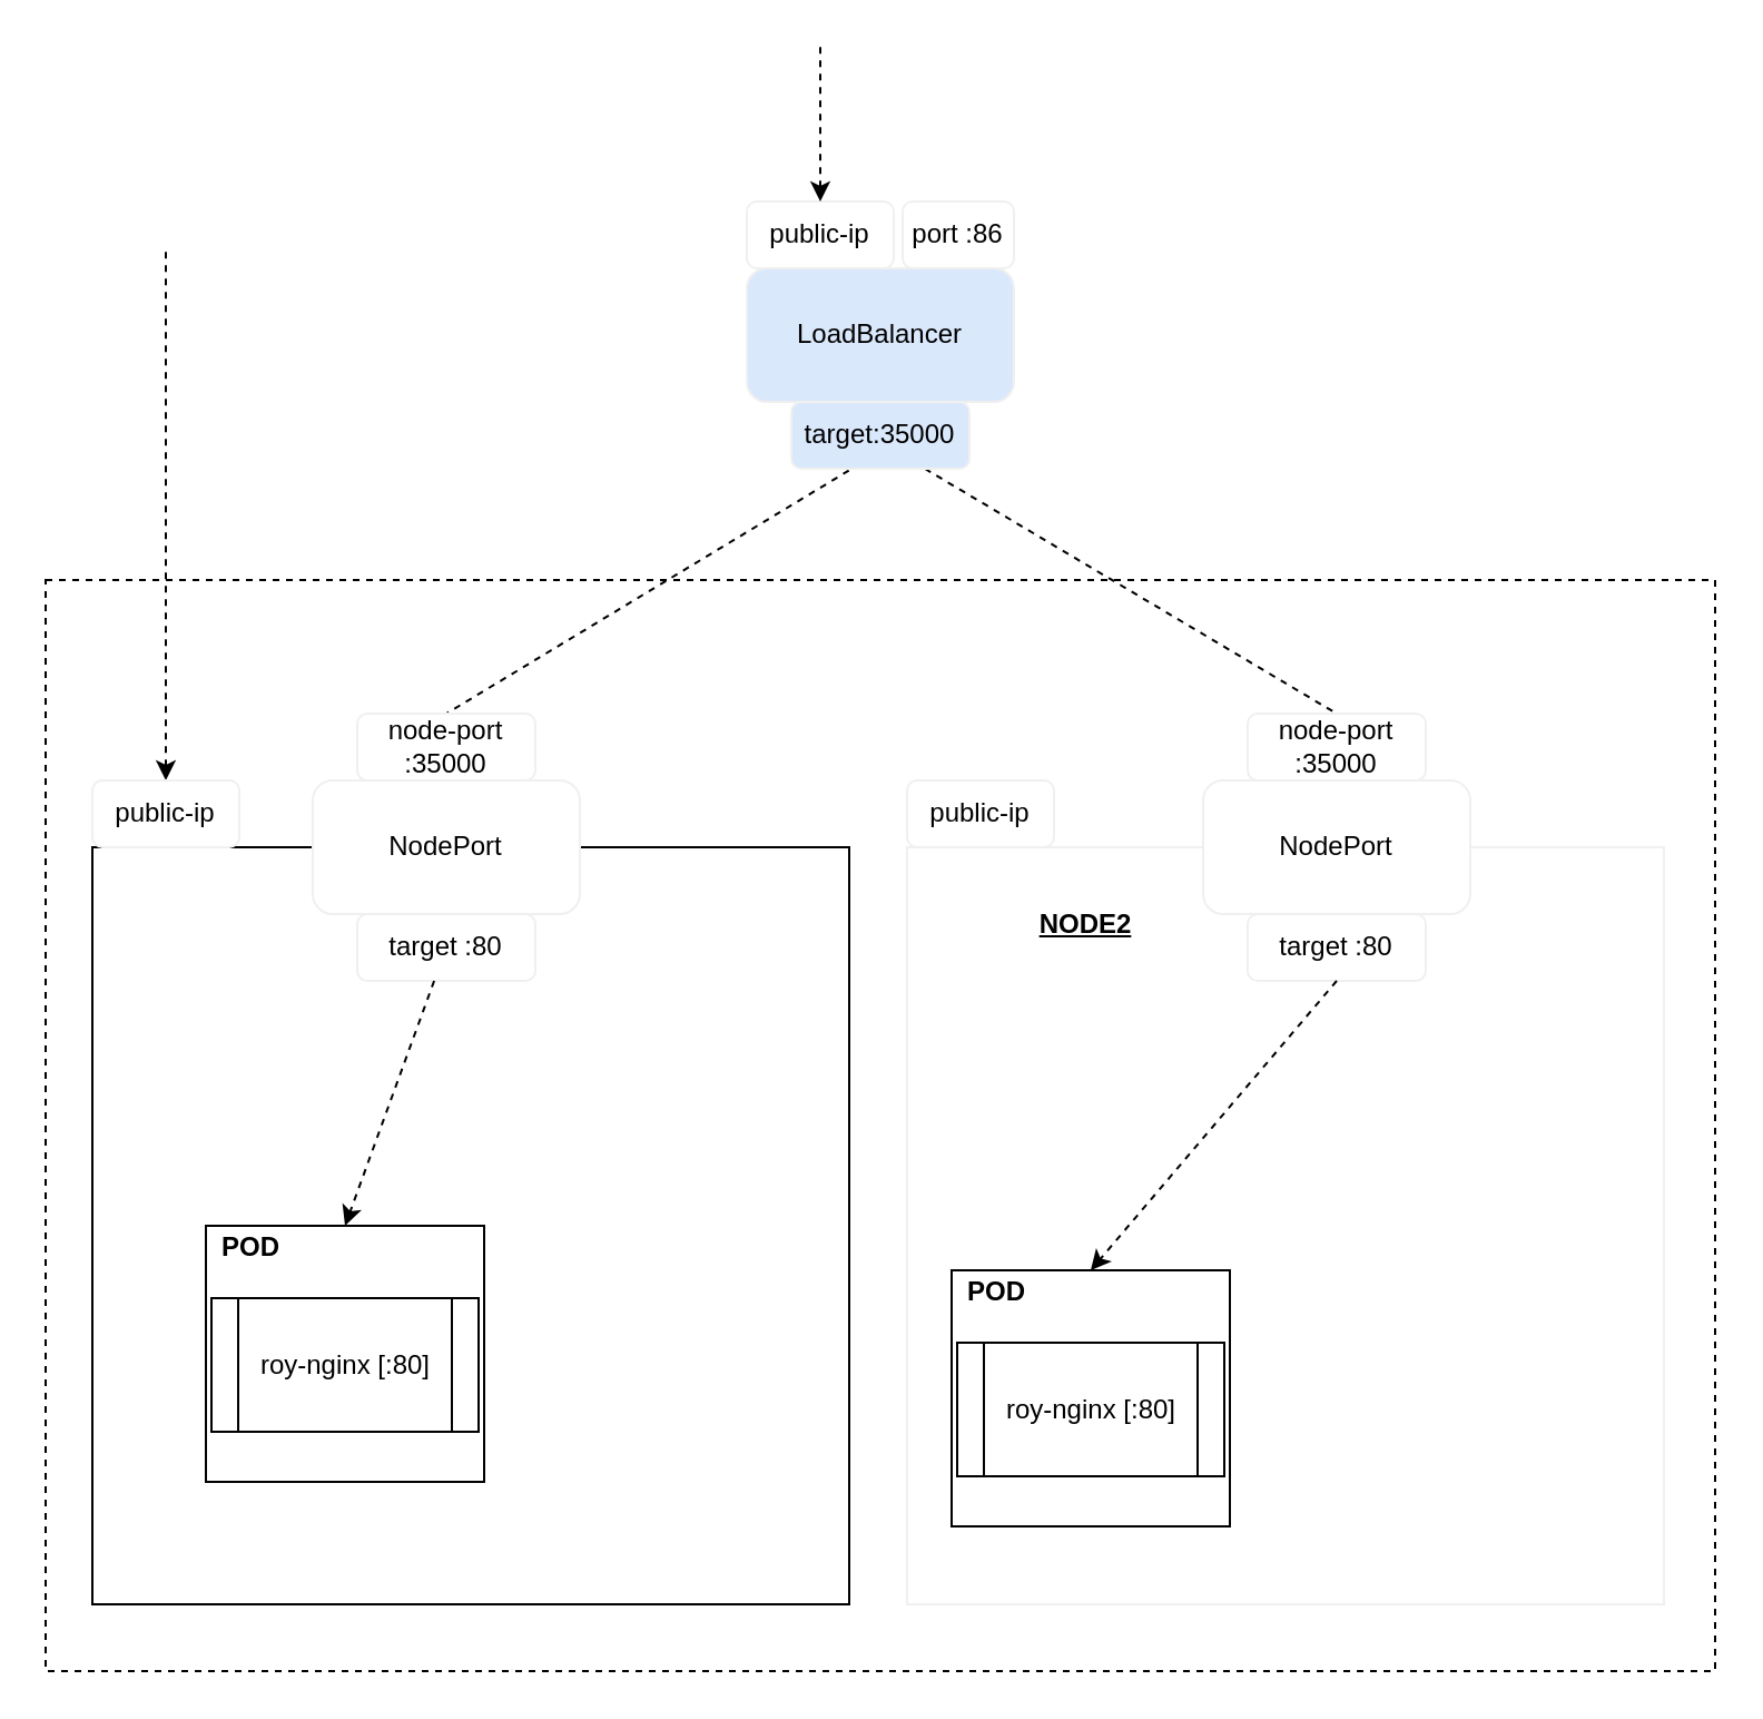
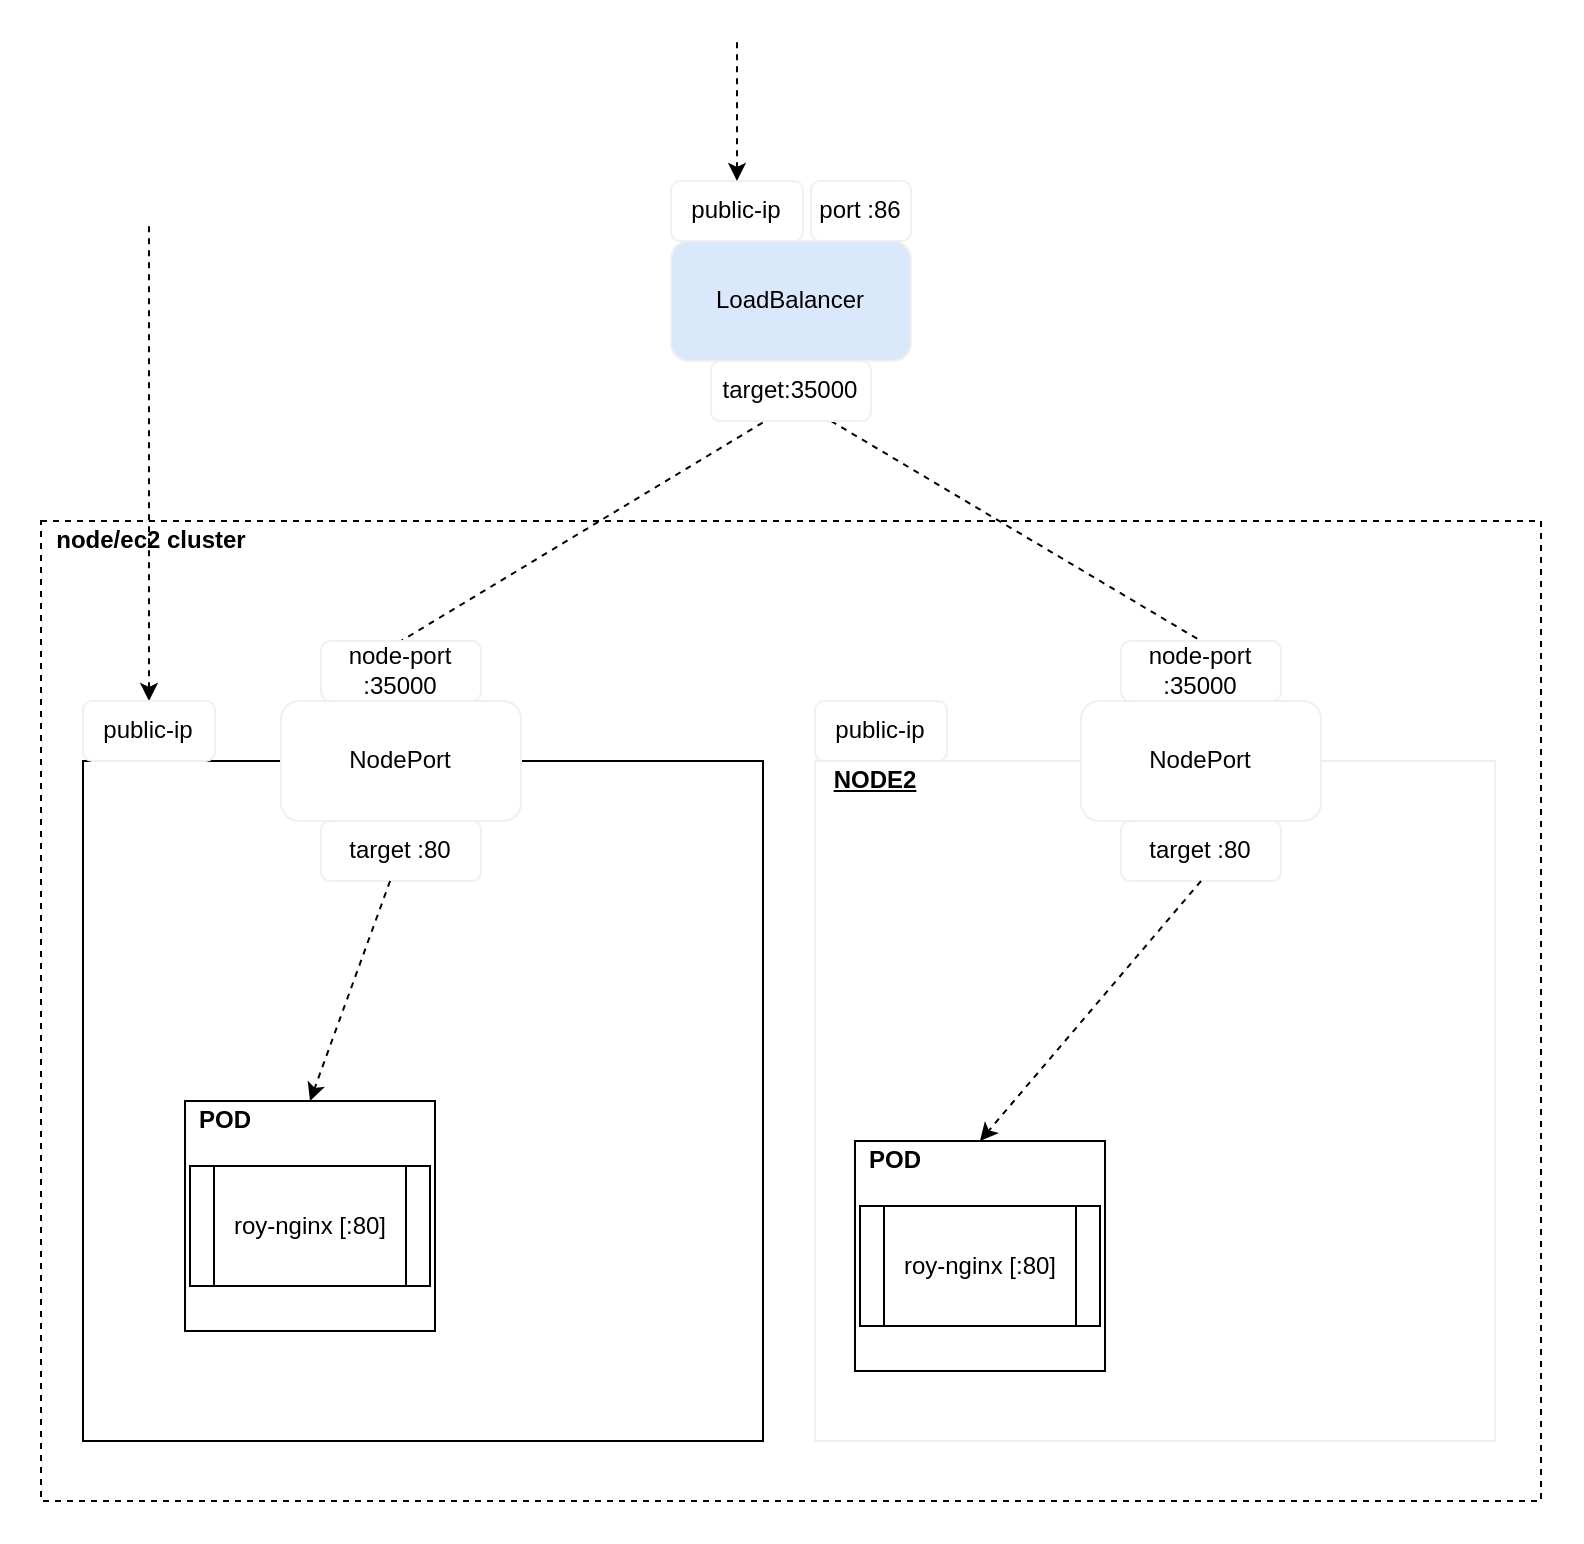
  <mxCell id="0" />
  <mxCell id="1" parent="0" />
  <mxCell id="2" value="" style="rounded=0;whiteSpace=wrap;html=1;dashed=1;" parent="1" vertex="1"><mxGeometry x="20" y="260" width="750" height="490" as="geometry" /></mxCell>
  <mxCell id="3" value="" style="whiteSpace=wrap;html=1;aspect=fixed;" parent="1" vertex="1"><mxGeometry x="41" y="380" width="340" height="340" as="geometry" /></mxCell>
  <mxCell id="4" value="" style="whiteSpace=wrap;html=1;aspect=fixed;strokeColor=#F0F0F0;" parent="1" vertex="1"><mxGeometry x="407" y="380" width="340" height="340" as="geometry" /></mxCell>
- <mxCell id="5" value="NODE2" style="text;html=1;align=center;verticalAlign=middle;resizable=0;points=[];autosize=1;fontStyle=5" parent="1" vertex="1"><mxGeometry x="457" y="405" width="60" height="20" as="geometry" /></mxCell>
+ <mxCell id="5" value="NODE2" style="text;html=1;align=center;verticalAlign=middle;resizable=0;points=[];autosize=1;fontStyle=5" parent="1" vertex="1"><mxGeometry x="407" y="380" width="60" height="20" as="geometry" /></mxCell>
  <mxCell id="6" value="" style="group;fillColor=#0050ef;strokeColor=#001DBC;fontColor=#ffffff;" parent="1" vertex="1" connectable="0"><mxGeometry x="92" y="550" width="125" height="115" as="geometry" /></mxCell>
  <mxCell id="7" value="" style="rounded=0;whiteSpace=wrap;html=1;" parent="6" vertex="1"><mxGeometry width="125" height="115" as="geometry" /></mxCell>
  <mxCell id="8" value="roy-nginx [:80]" style="shape=process;whiteSpace=wrap;html=1;backgroundOutline=1;" parent="6" vertex="1"><mxGeometry x="2.5" y="32.5" width="120" height="60" as="geometry" /></mxCell>
  <mxCell id="9" value="POD" style="text;html=1;align=center;verticalAlign=middle;resizable=0;points=[];autosize=1;fontStyle=1" parent="6" vertex="1"><mxGeometry width="40" height="20" as="geometry" /></mxCell>
  <mxCell id="10" value="" style="group" parent="1" vertex="1" connectable="0"><mxGeometry x="427" y="570" width="125" height="115" as="geometry" /></mxCell>
  <mxCell id="11" value="" style="rounded=0;whiteSpace=wrap;html=1;" parent="10" vertex="1"><mxGeometry width="125" height="115" as="geometry" /></mxCell>
  <mxCell id="12" value="roy-nginx [:80]" style="shape=process;whiteSpace=wrap;html=1;backgroundOutline=1;" parent="10" vertex="1"><mxGeometry x="2.5" y="32.5" width="120" height="60" as="geometry" /></mxCell>
  <mxCell id="13" value="POD" style="text;html=1;align=center;verticalAlign=middle;resizable=0;points=[];autosize=1;fontStyle=1" parent="10" vertex="1"><mxGeometry width="40" height="20" as="geometry" /></mxCell>
  <mxCell id="14" style="edgeStyle=none;rounded=0;orthogonalLoop=1;jettySize=auto;html=1;exitX=0.323;exitY=1.027;exitDx=0;exitDy=0;entryX=0.5;entryY=0;entryDx=0;entryDy=0;dashed=1;endArrow=none;endFill=0;exitPerimeter=0;" parent="1" source="31" target="23" edge="1"><mxGeometry relative="1" as="geometry"><mxPoint x="400" y="210" as="sourcePoint" /></mxGeometry></mxCell>
  <mxCell id="15" style="edgeStyle=none;rounded=0;orthogonalLoop=1;jettySize=auto;html=1;exitX=0.75;exitY=1;exitDx=0;exitDy=0;entryX=0.5;entryY=0;entryDx=0;entryDy=0;dashed=1;endArrow=none;endFill=0;" parent="1" source="31" target="19" edge="1"><mxGeometry relative="1" as="geometry"><mxPoint x="440" y="210" as="sourcePoint" /></mxGeometry></mxCell>
  <mxCell id="16" value="" style="group" parent="1" vertex="1" connectable="0"><mxGeometry x="540" y="320" width="120" height="120" as="geometry" /></mxCell>
  <mxCell id="17" value="NodePort" style="rounded=1;whiteSpace=wrap;html=1;strokeColor=#F0F0F0;" parent="16" vertex="1"><mxGeometry y="30" width="120" height="60" as="geometry" /></mxCell>
  <mxCell id="18" value="target :80" style="rounded=1;whiteSpace=wrap;html=1;strokeColor=#F0F0F0;" parent="16" vertex="1"><mxGeometry x="20" y="90" width="80" height="30" as="geometry" /></mxCell>
  <mxCell id="19" value="node-port :35000" style="rounded=1;whiteSpace=wrap;html=1;strokeColor=#F0F0F0;" parent="16" vertex="1"><mxGeometry x="20" width="80" height="30" as="geometry" /></mxCell>
  <mxCell id="20" value="" style="group" parent="1" vertex="1" connectable="0"><mxGeometry x="140" y="320" width="120" height="120" as="geometry" /></mxCell>
  <mxCell id="21" value="NodePort" style="rounded=1;whiteSpace=wrap;html=1;strokeColor=#F0F0F0;" parent="20" vertex="1"><mxGeometry y="30" width="120" height="60" as="geometry" /></mxCell>
  <mxCell id="22" value="target :80" style="rounded=1;whiteSpace=wrap;html=1;strokeColor=#F0F0F0;" parent="20" vertex="1"><mxGeometry x="20" y="90" width="80" height="30" as="geometry" /></mxCell>
  <mxCell id="23" value="node-port :35000" style="rounded=1;whiteSpace=wrap;html=1;strokeColor=#F0F0F0;" parent="20" vertex="1"><mxGeometry x="20" width="80" height="30" as="geometry" /></mxCell>
  <mxCell id="24" style="rounded=0;orthogonalLoop=1;jettySize=auto;html=1;exitX=0.5;exitY=1;exitDx=0;exitDy=0;entryX=0.5;entryY=0;entryDx=0;entryDy=0;dashed=1;" parent="1" source="18" target="11" edge="1"><mxGeometry relative="1" as="geometry" /></mxCell>
  <mxCell id="25" style="edgeStyle=none;rounded=0;orthogonalLoop=1;jettySize=auto;html=1;entryX=0.5;entryY=0;entryDx=0;entryDy=0;dashed=1;" parent="1" source="22" target="7" edge="1"><mxGeometry relative="1" as="geometry" /></mxCell>
+ <mxCell id="26" value="&lt;b&gt;node/ec2 cluster&lt;/b&gt;" style="text;html=1;align=center;verticalAlign=middle;resizable=0;points=[];autosize=1;" parent="1" vertex="1"><mxGeometry x="20" y="260" width="110" height="20" as="geometry" /></mxCell>
  <mxCell id="27" value="" style="group" parent="1" vertex="1" connectable="0"><mxGeometry x="335" y="90" width="120" height="120" as="geometry" /></mxCell>
  <mxCell id="28" value="" style="group" parent="27" vertex="1" connectable="0"><mxGeometry width="120" height="120" as="geometry" /></mxCell>
  <mxCell id="29" value="" style="group" parent="28" vertex="1" connectable="0"><mxGeometry y="30" width="120" height="90" as="geometry" /></mxCell>
  <mxCell id="30" value="LoadBalancer" style="rounded=1;whiteSpace=wrap;html=1;strokeColor=#F0F0F0;fillColor=#dae8fc;" parent="29" vertex="1"><mxGeometry width="120" height="60" as="geometry" /></mxCell>
- <mxCell id="31" value="target:35000" style="rounded=1;whiteSpace=wrap;html=1;strokeColor=#F0F0F0;fillColor=#dae8fc;" parent="29" vertex="1"><mxGeometry x="20" y="60" width="80" height="30" as="geometry" /></mxCell>
+ <mxCell id="31" value="target:35000" style="rounded=1;whiteSpace=wrap;html=1;strokeColor=#F0F0F0;" parent="29" vertex="1"><mxGeometry x="20" y="60" width="80" height="30" as="geometry" /></mxCell>
  <mxCell id="32" value="port :86" style="rounded=1;whiteSpace=wrap;html=1;strokeColor=#F0F0F0;" parent="28" vertex="1"><mxGeometry x="70" width="50" height="30" as="geometry" /></mxCell>
  <mxCell id="33" value="public-ip" style="rounded=1;whiteSpace=wrap;html=1;strokeColor=#F0F0F0;" parent="28" vertex="1"><mxGeometry width="66" height="30" as="geometry" /></mxCell>
  <mxCell id="34" value="public-ip" style="rounded=1;whiteSpace=wrap;html=1;strokeColor=#F0F0F0;" vertex="1" parent="1"><mxGeometry x="407" y="350" width="66" height="30" as="geometry" /></mxCell>
  <mxCell id="35" style="rounded=0;orthogonalLoop=1;jettySize=auto;html=1;exitX=0.5;exitY=0;exitDx=0;exitDy=0;dashed=1;startArrow=classic;startFill=1;endArrow=none;endFill=0;" edge="1" parent="1" source="36"><mxGeometry relative="1" as="geometry"><mxPoint x="74" y="110" as="targetPoint" /></mxGeometry></mxCell>
  <mxCell id="36" value="public-ip" style="rounded=1;whiteSpace=wrap;html=1;strokeColor=#F0F0F0;" vertex="1" parent="1"><mxGeometry x="41" y="350" width="66" height="30" as="geometry" /></mxCell>
  <mxCell id="37" style="edgeStyle=orthogonalEdgeStyle;rounded=0;orthogonalLoop=1;jettySize=auto;html=1;dashed=1;endArrow=none;endFill=0;startArrow=classic;startFill=1;" edge="1" parent="1" source="33"><mxGeometry relative="1" as="geometry"><mxPoint x="368" y="20" as="targetPoint" /></mxGeometry></mxCell>
